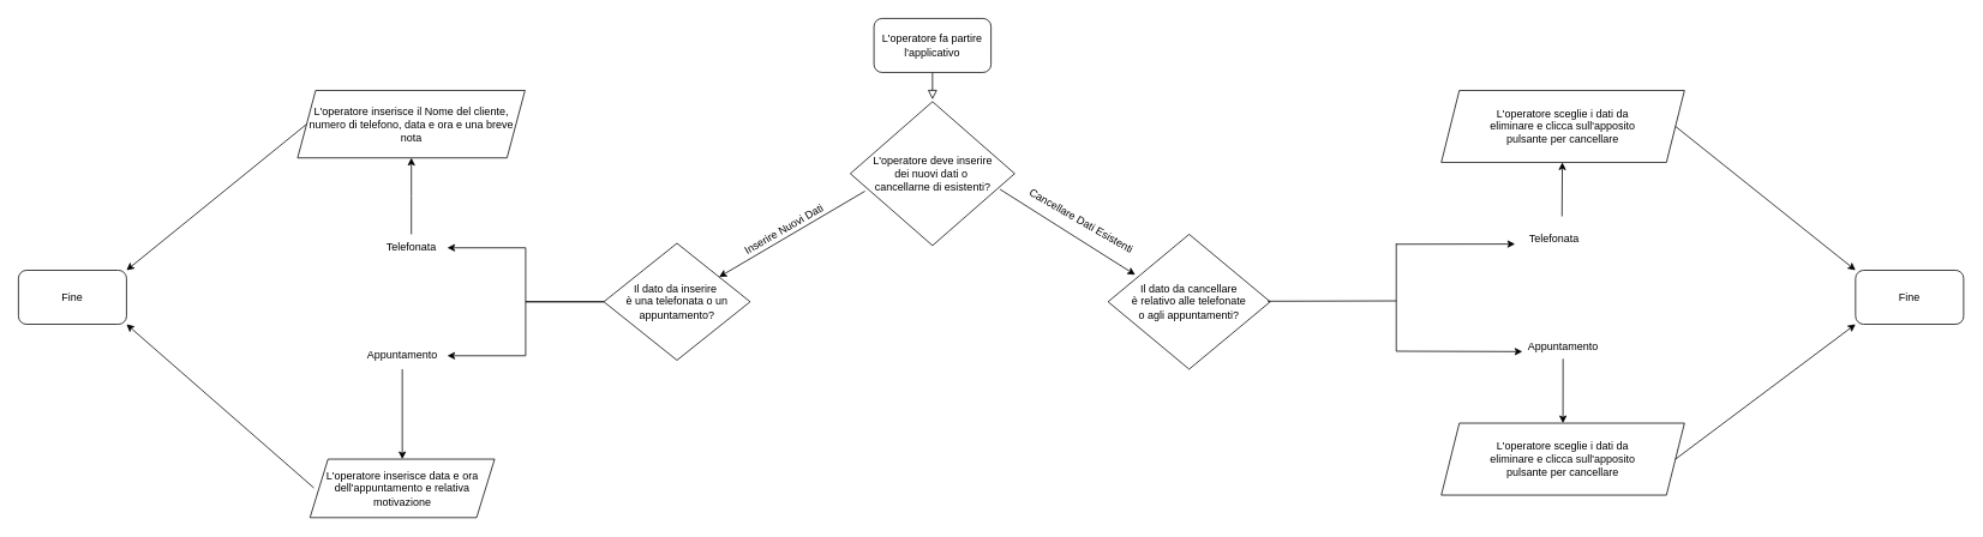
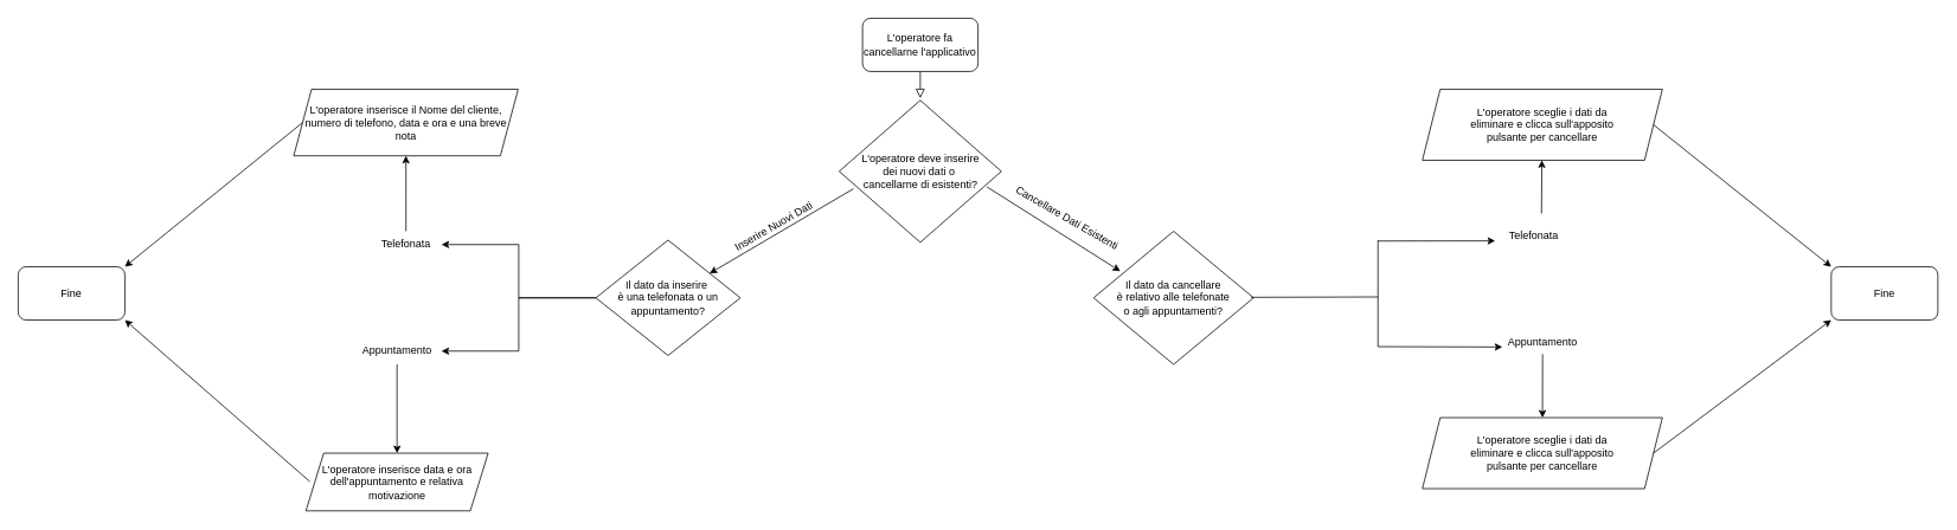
  <mxCell id="0" />
  <mxCell id="1" parent="0" />
  <mxCell id="2" value="" style="rounded=0;html=1;jettySize=auto;orthogonalLoop=1;fontSize=11;endArrow=block;endFill=0;endSize=8;strokeWidth=1;shadow=0;labelBackgroundColor=none;edgeStyle=orthogonalEdgeStyle;" parent="1" source="3" edge="1"><mxGeometry relative="1" as="geometry"><mxPoint x="1035" y="110" as="targetPoint" /></mxGeometry></mxCell>
- <mxCell id="3" value="L'operatore fa partire l'applicativo" style="rounded=1;whiteSpace=wrap;html=1;fontSize=12;glass=0;strokeWidth=1;shadow=0;" parent="1" vertex="1"><mxGeometry x="970" y="20" width="130" height="60" as="geometry" /></mxCell>
+ <mxCell id="3" value="L'operatore fa cancellarne l'applicativo" style="rounded=1;whiteSpace=wrap;html=1;fontSize=12;glass=0;strokeWidth=1;shadow=0;" parent="1" vertex="1"><mxGeometry x="970" y="20" width="130" height="60" as="geometry" /></mxCell>
  <mxCell id="4" value="" style="edgeStyle=orthogonalEdgeStyle;rounded=0;orthogonalLoop=1;jettySize=auto;html=1;" parent="1" source="12" target="7" edge="1"><mxGeometry relative="1" as="geometry" /></mxCell>
  <mxCell id="5" value="" style="edgeStyle=orthogonalEdgeStyle;rounded=0;orthogonalLoop=1;jettySize=auto;html=1;" parent="1" source="14" target="9" edge="1"><mxGeometry relative="1" as="geometry" /></mxCell>
  <mxCell id="6" value="Il dato da inserire&amp;nbsp;&lt;div&gt;è una telefonata o un appuntamento?&lt;/div&gt;" style="rhombus;whiteSpace=wrap;html=1;" parent="1" vertex="1"><mxGeometry x="670" y="270" width="162.5" height="130" as="geometry" /></mxCell>
  <mxCell id="7" value="L'operatore inserisce il Nome del cliente, numero di telefono, data e ora e una breve nota" style="shape=parallelogram;perimeter=parallelogramPerimeter;whiteSpace=wrap;html=1;fixedSize=1;" parent="1" vertex="1"><mxGeometry x="330" y="100" width="252.5" height="75" as="geometry" /></mxCell>
  <mxCell id="8" value="L'operatore deve inserire&lt;div&gt;dei nuovi dati o&amp;nbsp;&lt;/div&gt;&lt;div&gt;cancellarne di esistenti?&lt;/div&gt;" style="rhombus;whiteSpace=wrap;html=1;" parent="1" vertex="1"><mxGeometry x="943.75" y="112.5" width="182.5" height="160" as="geometry" /></mxCell>
  <mxCell id="9" value="L'operatore inserisce data e ora dell'appuntamento e relativa motivazione" style="shape=parallelogram;perimeter=parallelogramPerimeter;whiteSpace=wrap;html=1;fixedSize=1;" parent="1" vertex="1"><mxGeometry x="343.75" y="510" width="205" height="65" as="geometry" /></mxCell>
  <mxCell id="10" value="" style="endArrow=classic;html=1;rounded=0;exitX=0.089;exitY=0.622;exitDx=0;exitDy=0;exitPerimeter=0;" parent="1" source="8" target="6" edge="1"><mxGeometry width="50" height="50" relative="1" as="geometry"><mxPoint x="820" y="440" as="sourcePoint" /><mxPoint x="860" y="350" as="targetPoint" /></mxGeometry></mxCell>
  <mxCell id="11" value="" style="edgeStyle=orthogonalEdgeStyle;rounded=0;orthogonalLoop=1;jettySize=auto;html=1;" parent="1" source="6" target="12" edge="1"><mxGeometry relative="1" as="geometry"><mxPoint x="670" y="335" as="sourcePoint" /><mxPoint x="456" y="175" as="targetPoint" /></mxGeometry></mxCell>
  <mxCell id="12" value="Telefonata" style="text;html=1;align=center;verticalAlign=middle;resizable=0;points=[];autosize=1;strokeColor=none;fillColor=none;" parent="1" vertex="1"><mxGeometry x="416.25" y="260" width="80" height="30" as="geometry" /></mxCell>
  <mxCell id="13" value="" style="edgeStyle=orthogonalEdgeStyle;rounded=0;orthogonalLoop=1;jettySize=auto;html=1;" parent="1" source="6" target="14" edge="1"><mxGeometry relative="1" as="geometry"><mxPoint x="670" y="335" as="sourcePoint" /><mxPoint x="456" y="510" as="targetPoint" /></mxGeometry></mxCell>
  <mxCell id="14" value="Appuntamento" style="text;html=1;align=center;verticalAlign=middle;resizable=0;points=[];autosize=1;strokeColor=none;fillColor=none;" parent="1" vertex="1"><mxGeometry x="396.25" y="380" width="100" height="30" as="geometry" /></mxCell>
  <mxCell id="15" value="Inserire Nuovi Dati" style="text;html=1;align=center;verticalAlign=middle;resizable=0;points=[];autosize=1;strokeColor=none;fillColor=none;rotation=-30;" parent="1" vertex="1"><mxGeometry x="810" y="240" width="120" height="30" as="geometry" /></mxCell>
  <mxCell id="16" value="Il dato da cancellare&lt;div&gt;è relativo alle telefonate&lt;/div&gt;&lt;div&gt;o agli appuntamenti?&lt;/div&gt;" style="rhombus;whiteSpace=wrap;html=1;" parent="1" vertex="1"><mxGeometry x="1230" y="260" width="180" height="150" as="geometry" /></mxCell>
  <mxCell id="17" value="" style="endArrow=classic;html=1;rounded=0;entryX=0.167;entryY=0.3;entryDx=0;entryDy=0;entryPerimeter=0;" parent="1" target="16" edge="1"><mxGeometry width="50" height="50" relative="1" as="geometry"><mxPoint x="1110" y="210" as="sourcePoint" /><mxPoint x="1310" y="280" as="targetPoint" /></mxGeometry></mxCell>
  <mxCell id="18" value="Cancellare Dati Esistenti" style="text;html=1;align=center;verticalAlign=middle;resizable=0;points=[];autosize=1;strokeColor=none;fillColor=none;rotation=30;" parent="1" vertex="1"><mxGeometry x="1125" y="230" width="150" height="30" as="geometry" /></mxCell>
  <mxCell id="19" value="L'operatore sceglie i dati da&lt;div&gt;eliminare e clicca sull'apposito&lt;/div&gt;&lt;div&gt;pulsante per cancellare&lt;/div&gt;" style="shape=parallelogram;perimeter=parallelogramPerimeter;whiteSpace=wrap;html=1;fixedSize=1;" parent="1" vertex="1"><mxGeometry x="1600" y="470" width="270" height="80" as="geometry" /></mxCell>
  <mxCell id="20" value="L'operatore sceglie i dati da&lt;div&gt;eliminare e clicca sull'apposito&lt;/div&gt;&lt;div&gt;pulsante per cancellare&lt;/div&gt;" style="shape=parallelogram;perimeter=parallelogramPerimeter;whiteSpace=wrap;html=1;fixedSize=1;" parent="1" vertex="1"><mxGeometry x="1600" y="100" width="270" height="80" as="geometry" /></mxCell>
  <mxCell id="21" value="" style="endArrow=classic;html=1;rounded=0;" parent="1" edge="1"><mxGeometry width="50" height="50" relative="1" as="geometry"><mxPoint x="1734" y="240" as="sourcePoint" /><mxPoint x="1734.41" y="180" as="targetPoint" /></mxGeometry></mxCell>
  <mxCell id="22" value="" style="endArrow=classic;html=1;rounded=0;exitX=0.502;exitY=0.946;exitDx=0;exitDy=0;exitPerimeter=0;" parent="1" target="19" edge="1" source="24"><mxGeometry width="50" height="50" relative="1" as="geometry"><mxPoint x="1735" y="410" as="sourcePoint" /><mxPoint x="1735.246" y="390" as="targetPoint" /></mxGeometry></mxCell>
  <mxCell id="23" value="Telefonata" style="text;html=1;align=center;verticalAlign=middle;resizable=0;points=[];autosize=1;strokeColor=none;fillColor=none;" parent="1" vertex="1"><mxGeometry x="1685" y="250" width="80" height="30" as="geometry" /></mxCell>
  <mxCell id="24" value="Appuntamento" style="text;html=1;align=center;verticalAlign=middle;resizable=0;points=[];autosize=1;strokeColor=none;fillColor=none;" parent="1" vertex="1"><mxGeometry x="1685" y="370" width="100" height="30" as="geometry" /></mxCell>
  <mxCell id="25" value="" style="endArrow=none;html=1;rounded=0;" parent="1" edge="1"><mxGeometry width="50" height="50" relative="1" as="geometry"><mxPoint x="1407" y="334.41" as="sourcePoint" /><mxPoint x="1550" y="334" as="targetPoint" /></mxGeometry></mxCell>
  <mxCell id="26" value="" style="endArrow=none;html=1;rounded=0;" parent="1" edge="1"><mxGeometry width="50" height="50" relative="1" as="geometry"><mxPoint x="1550" y="390" as="sourcePoint" /><mxPoint x="1550" y="270" as="targetPoint" /></mxGeometry></mxCell>
  <mxCell id="27" value="" style="endArrow=classic;html=1;rounded=0;entryX=-0.039;entryY=0.694;entryDx=0;entryDy=0;entryPerimeter=0;" parent="1" target="23" edge="1"><mxGeometry width="50" height="50" relative="1" as="geometry"><mxPoint x="1550" y="271" as="sourcePoint" /><mxPoint x="1670" y="270" as="targetPoint" /></mxGeometry></mxCell>
  <mxCell id="28" value="" style="endArrow=classic;html=1;rounded=0;" parent="1" edge="1"><mxGeometry width="50" height="50" relative="1" as="geometry"><mxPoint x="1550" y="390" as="sourcePoint" /><mxPoint x="1690" y="390.41" as="targetPoint" /></mxGeometry></mxCell>
  <mxCell id="29" value="Fine" style="rounded=1;whiteSpace=wrap;html=1;" vertex="1" parent="1"><mxGeometry x="2060" y="300" width="120" height="60" as="geometry" /></mxCell>
  <mxCell id="30" value="Fine" style="rounded=1;whiteSpace=wrap;html=1;" vertex="1" parent="1"><mxGeometry x="20" y="300" width="120" height="60" as="geometry" /></mxCell>
  <mxCell id="31" value="" style="endArrow=classic;html=1;rounded=0;entryX=1;entryY=0;entryDx=0;entryDy=0;exitX=0;exitY=0.5;exitDx=0;exitDy=0;" edge="1" parent="1" source="7" target="30"><mxGeometry width="50" height="50" relative="1" as="geometry"><mxPoint x="170" y="250" as="sourcePoint" /><mxPoint x="220" y="200" as="targetPoint" /></mxGeometry></mxCell>
  <mxCell id="32" value="" style="endArrow=classic;html=1;rounded=0;entryX=1;entryY=1;entryDx=0;entryDy=0;exitX=0.021;exitY=0.492;exitDx=0;exitDy=0;exitPerimeter=0;" edge="1" parent="1" source="9" target="30"><mxGeometry width="50" height="50" relative="1" as="geometry"><mxPoint x="160" y="510" as="sourcePoint" /><mxPoint x="210" y="460" as="targetPoint" /></mxGeometry></mxCell>
  <mxCell id="33" value="" style="endArrow=classic;html=1;rounded=0;entryX=0;entryY=0;entryDx=0;entryDy=0;" edge="1" parent="1" target="29"><mxGeometry width="50" height="50" relative="1" as="geometry"><mxPoint x="1860" y="140" as="sourcePoint" /><mxPoint x="1930" y="190" as="targetPoint" /></mxGeometry></mxCell>
  <mxCell id="34" value="" style="endArrow=classic;html=1;rounded=0;entryX=0;entryY=1;entryDx=0;entryDy=0;" edge="1" parent="1" target="29"><mxGeometry width="50" height="50" relative="1" as="geometry"><mxPoint x="1860" y="510" as="sourcePoint" /><mxPoint x="1910" y="460" as="targetPoint" /></mxGeometry></mxCell>
